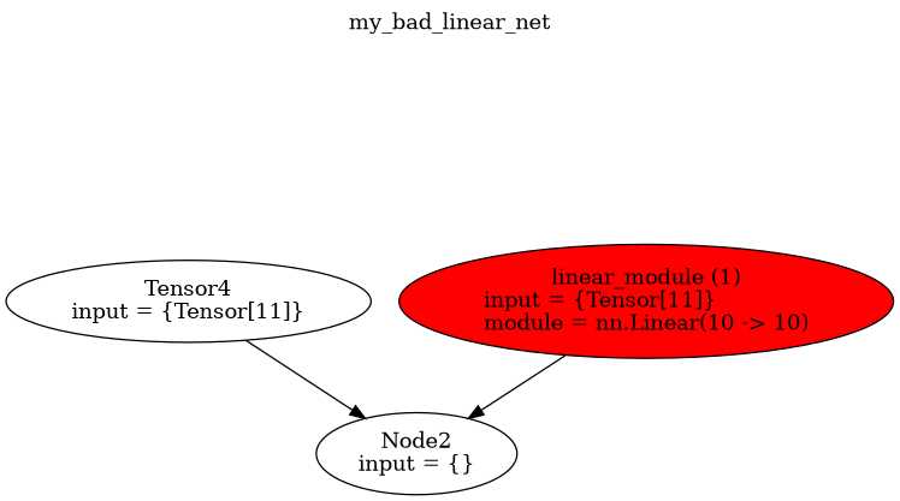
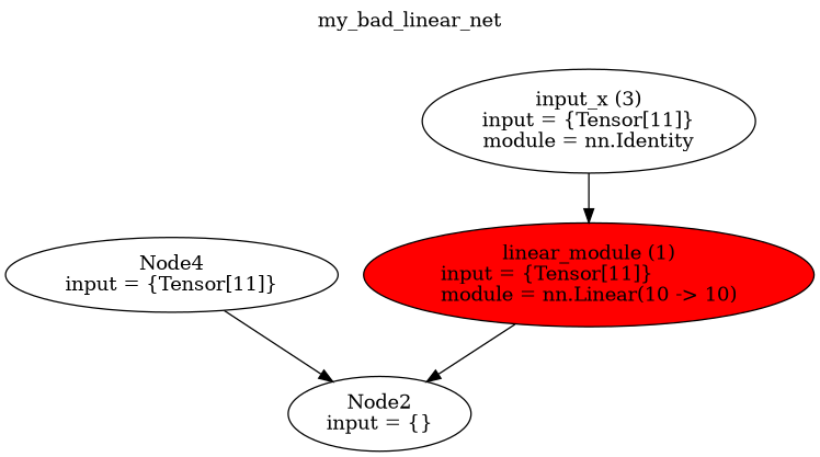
  digraph {
    label=my_bad_linear_net
    labelloc=t
    node [shape=oval]
    n1 [fillcolor=red label="linear_module (1)\ninput = {Tensor[11]}\lmodule = nn.Linear(10 -> 10)" style=filled]
    n2 [label="Node2\ninput = {}"]
-   n4 [label="Tensor4\ninput = {Tensor[11]}"]
+   n3 [label="input_x (3)\ninput = {Tensor[11]}\lmodule = nn.Identity"]
+   n4 [label="Node4\ninput = {Tensor[11]}"]
    n1 -> n2
+   n3 -> n1
    n4 -> n2
  }
